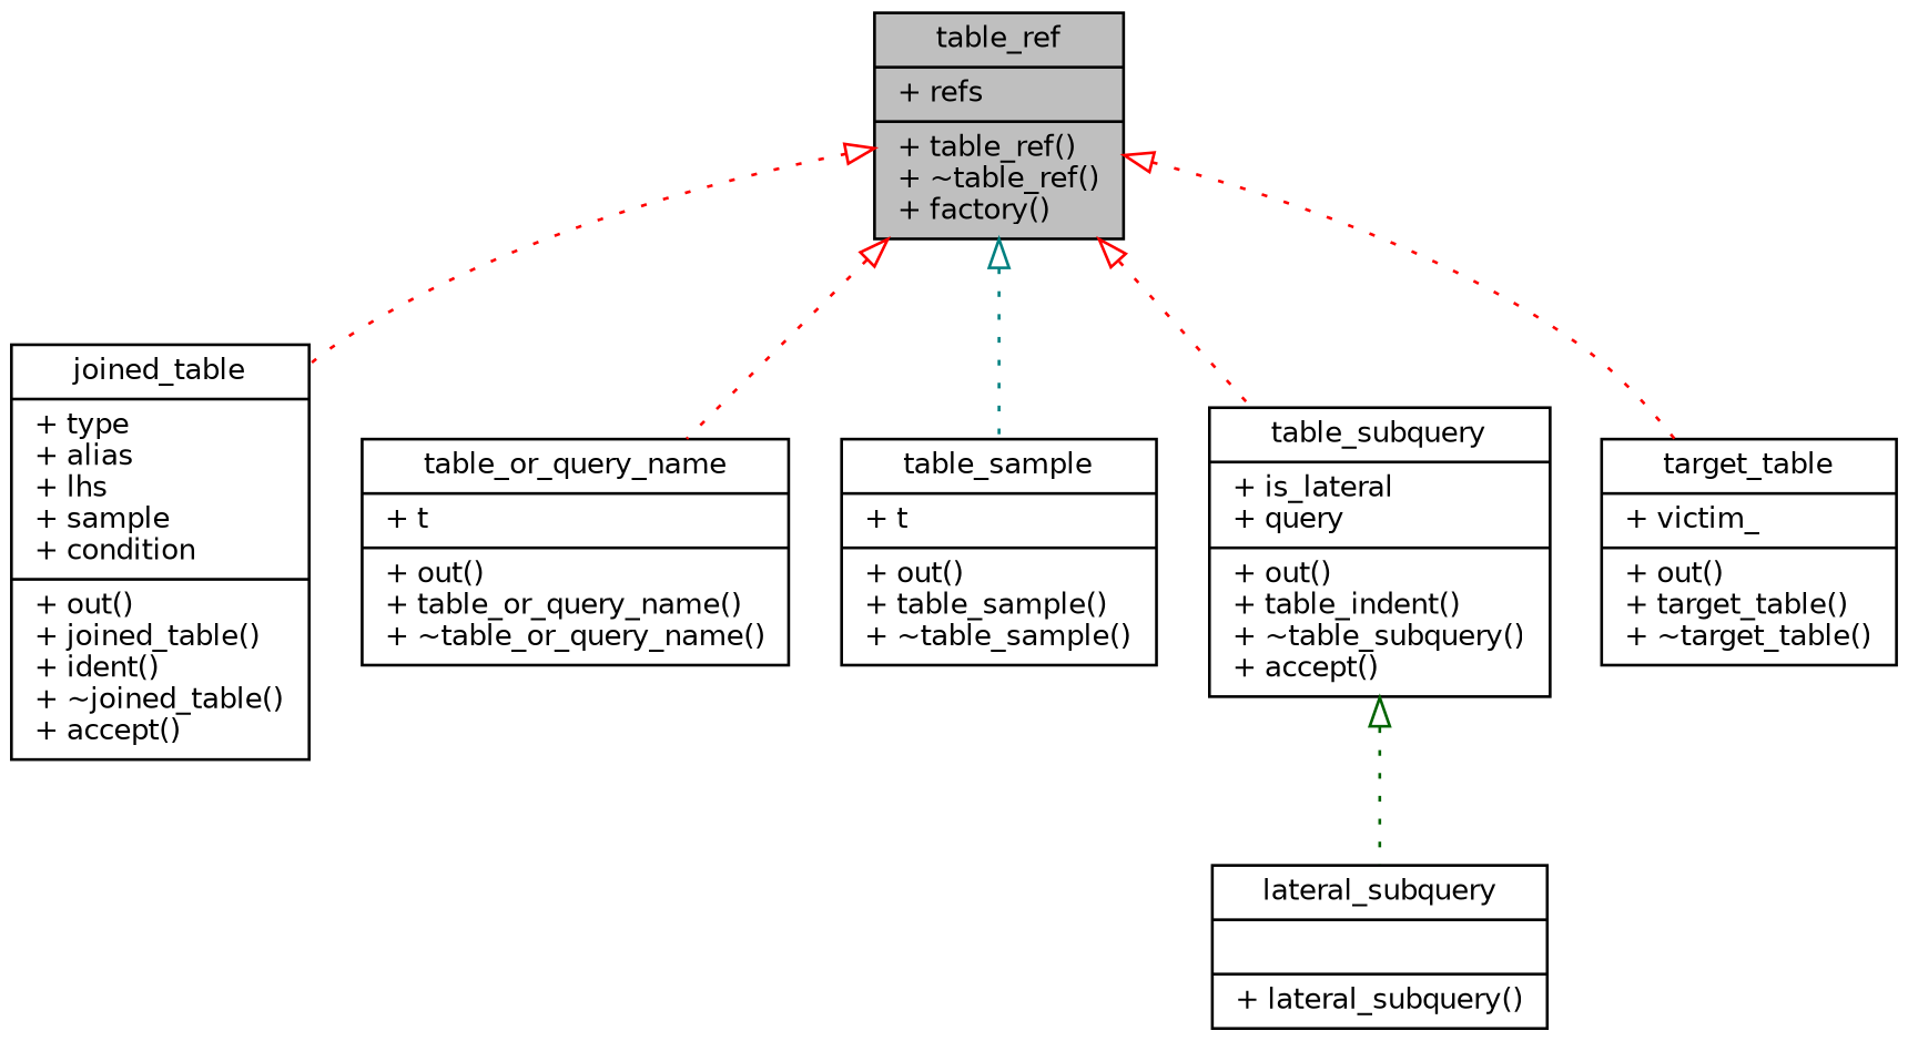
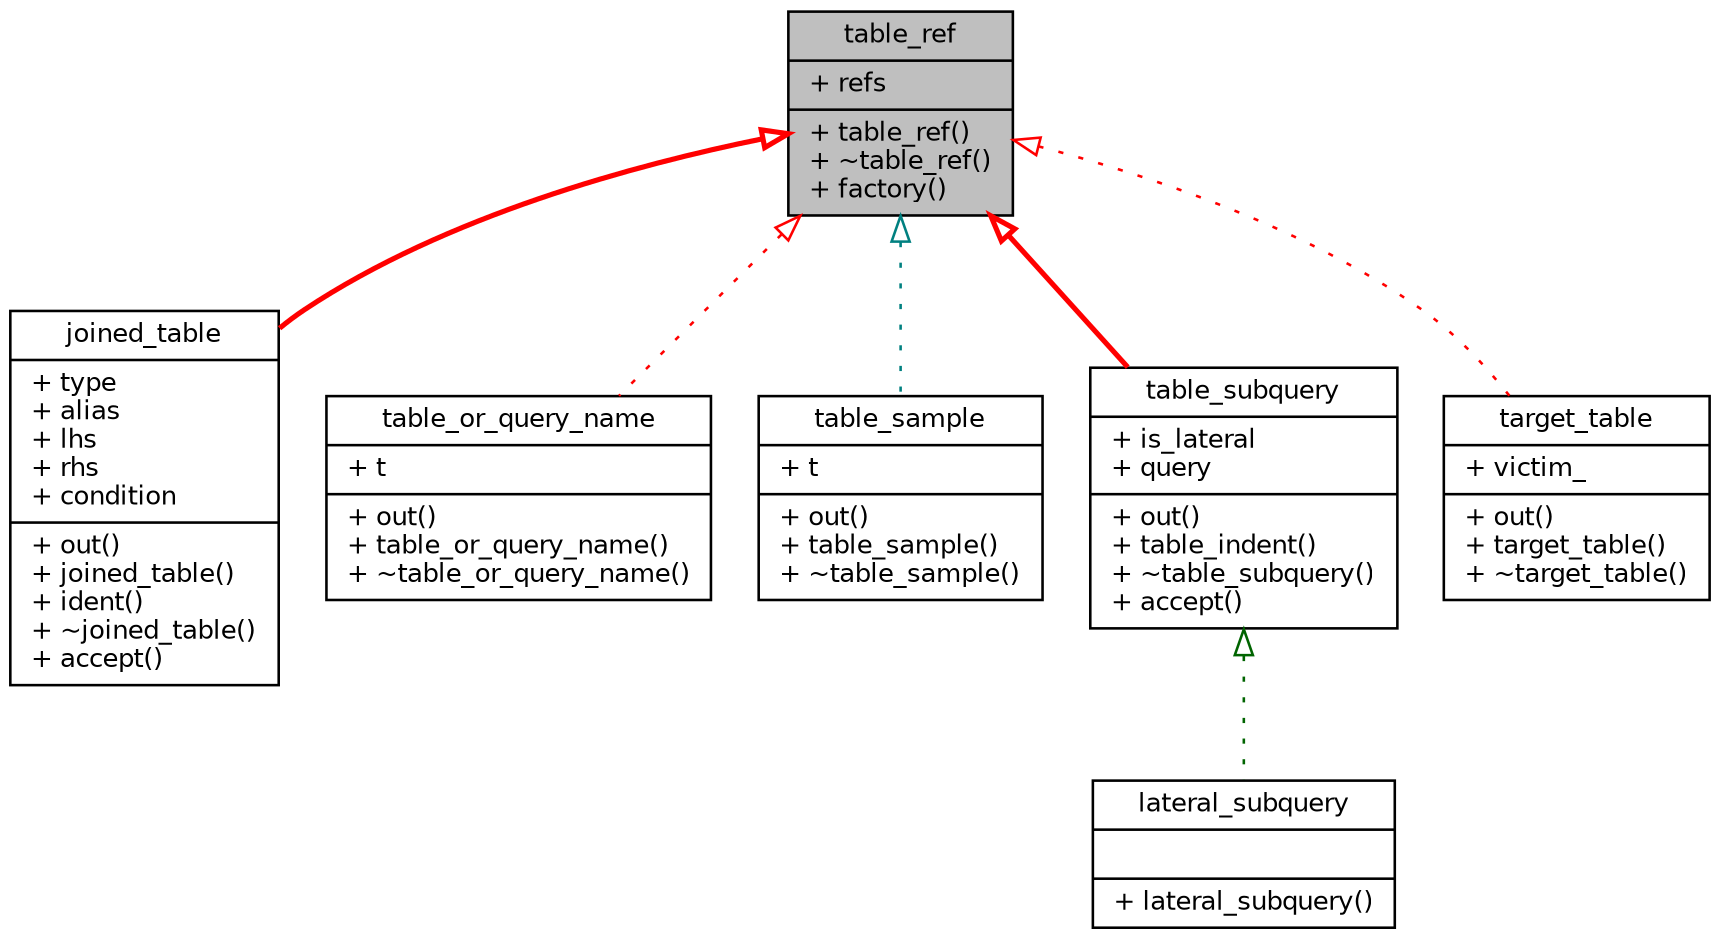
  digraph {
    node [color=black fillcolor=white fontname=Helvetica fontsize=10 shape=record style=filled]
    edge [arrowtail=onormal color=red dir=back fontname=Helvetica fontsize=10 labelfontname=Helvetica labelfontsize=10 style=dotted]
    n1 [fillcolor=grey75 fontcolor=black height=0.2 label="{table_ref\n|+ refs\l|+ table_ref()\l+ ~table_ref()\l+ factory()\l}" width=0.4]
-   n2 [height=0.2 label="{joined_table\n|+ type\l+ alias\l+ lhs\l+ sample\l+ condition\l|+ out()\l+ joined_table()\l+ ident()\l+ ~joined_table()\l+ accept()\l}" width=0.4]
+   n2 [height=0.2 label="{joined_table\n|+ type\l+ alias\l+ lhs\l+ rhs\l+ condition\l|+ out()\l+ joined_table()\l+ ident()\l+ ~joined_table()\l+ accept()\l}" width=0.4]
    n3 [height=0.2 label="{table_or_query_name\n|+ t\l|+ out()\l+ table_or_query_name()\l+ ~table_or_query_name()\l}" width=0.4]
    n4 [height=0.2 label="{table_sample\n|+ t\l|+ out()\l+ table_sample()\l+ ~table_sample()\l}" width=0.4]
    n5 [height=0.2 label="{table_subquery\n|+ is_lateral\l+ query\l|+ out()\l+ table_indent()\l+ ~table_subquery()\l+ accept()\l}" width=0.4]
    n6 [height=0.2 label="{target_table\n|+ victim_\l|+ out()\l+ target_table()\l+ ~target_table()\l}" width=0.4]
    n7 [height=0.2 label="{lateral_subquery\n||+ lateral_subquery()\l}" width=0.4]
-   n1 -> n2
+   n1 -> n2 [style=bold]
    n1 -> n3
    n1 -> n4 [color=teal]
-   n1 -> n5
+   n1 -> n5 [style=bold]
    n1 -> n6
    n5 -> n7 [color=darkgreen]
  }
